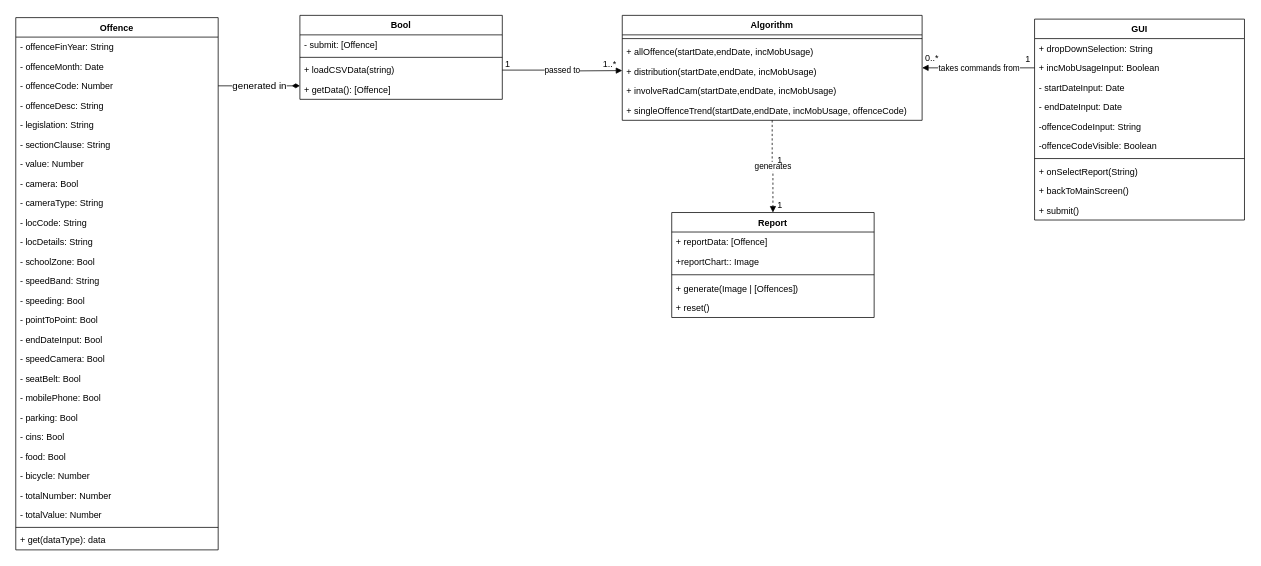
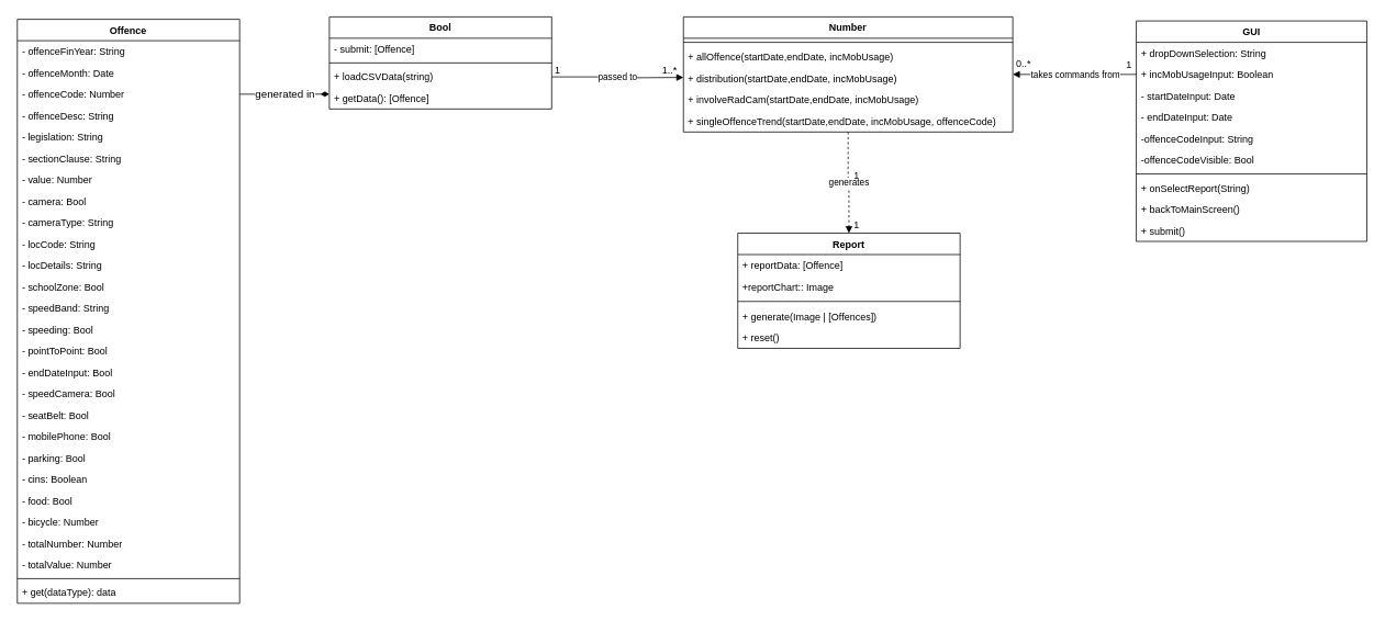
  <mxCell id="0" />
  <mxCell id="1" parent="0" />
  <mxCell id="2" value="Offence" style="swimlane;fontStyle=1;align=center;verticalAlign=top;childLayout=stackLayout;horizontal=1;startSize=26;horizontalStack=0;resizeParent=1;resizeParentMax=0;resizeLast=0;collapsible=1;marginBottom=0;" parent="1" vertex="1"><mxGeometry x="20" y="23" width="270" height="710" as="geometry" /></mxCell>
  <mxCell id="3" value="- offenceFinYear: String" style="text;strokeColor=none;fillColor=none;align=left;verticalAlign=top;spacingLeft=4;spacingRight=4;overflow=hidden;rotatable=0;points=[[0,0.5],[1,0.5]];portConstraint=eastwest;" parent="2" vertex="1"><mxGeometry y="26" width="270" height="26" as="geometry" /></mxCell>
  <mxCell id="4" value="- offenceMonth: Date" style="text;strokeColor=none;fillColor=none;align=left;verticalAlign=top;spacingLeft=4;spacingRight=4;overflow=hidden;rotatable=0;points=[[0,0.5],[1,0.5]];portConstraint=eastwest;" parent="2" vertex="1"><mxGeometry y="52" width="270" height="26" as="geometry" /></mxCell>
  <mxCell id="5" value="- offenceCode: Number" style="text;strokeColor=none;fillColor=none;align=left;verticalAlign=top;spacingLeft=4;spacingRight=4;overflow=hidden;rotatable=0;points=[[0,0.5],[1,0.5]];portConstraint=eastwest;" parent="2" vertex="1"><mxGeometry y="78" width="270" height="26" as="geometry" /></mxCell>
  <mxCell id="6" value="- offenceDesc: String" style="text;strokeColor=none;fillColor=none;align=left;verticalAlign=top;spacingLeft=4;spacingRight=4;overflow=hidden;rotatable=0;points=[[0,0.5],[1,0.5]];portConstraint=eastwest;" parent="2" vertex="1"><mxGeometry y="104" width="270" height="26" as="geometry" /></mxCell>
  <mxCell id="7" value="- legislation: String" style="text;strokeColor=none;fillColor=none;align=left;verticalAlign=top;spacingLeft=4;spacingRight=4;overflow=hidden;rotatable=0;points=[[0,0.5],[1,0.5]];portConstraint=eastwest;" parent="2" vertex="1"><mxGeometry y="130" width="270" height="26" as="geometry" /></mxCell>
  <mxCell id="8" value="- sectionClause: String" style="text;strokeColor=none;fillColor=none;align=left;verticalAlign=top;spacingLeft=4;spacingRight=4;overflow=hidden;rotatable=0;points=[[0,0.5],[1,0.5]];portConstraint=eastwest;" parent="2" vertex="1"><mxGeometry y="156" width="270" height="26" as="geometry" /></mxCell>
  <mxCell id="9" value="- value: Number" style="text;strokeColor=none;fillColor=none;align=left;verticalAlign=top;spacingLeft=4;spacingRight=4;overflow=hidden;rotatable=0;points=[[0,0.5],[1,0.5]];portConstraint=eastwest;" parent="2" vertex="1"><mxGeometry y="182" width="270" height="26" as="geometry" /></mxCell>
  <mxCell id="10" value="- camera: Bool" style="text;strokeColor=none;fillColor=none;align=left;verticalAlign=top;spacingLeft=4;spacingRight=4;overflow=hidden;rotatable=0;points=[[0,0.5],[1,0.5]];portConstraint=eastwest;" parent="2" vertex="1"><mxGeometry y="208" width="270" height="26" as="geometry" /></mxCell>
  <mxCell id="11" value="- cameraType: String" style="text;strokeColor=none;fillColor=none;align=left;verticalAlign=top;spacingLeft=4;spacingRight=4;overflow=hidden;rotatable=0;points=[[0,0.5],[1,0.5]];portConstraint=eastwest;" parent="2" vertex="1"><mxGeometry y="234" width="270" height="26" as="geometry" /></mxCell>
  <mxCell id="12" value="- locCode: String" style="text;strokeColor=none;fillColor=none;align=left;verticalAlign=top;spacingLeft=4;spacingRight=4;overflow=hidden;rotatable=0;points=[[0,0.5],[1,0.5]];portConstraint=eastwest;" parent="2" vertex="1"><mxGeometry y="260" width="270" height="26" as="geometry" /></mxCell>
  <mxCell id="13" value="- locDetails: String" style="text;strokeColor=none;fillColor=none;align=left;verticalAlign=top;spacingLeft=4;spacingRight=4;overflow=hidden;rotatable=0;points=[[0,0.5],[1,0.5]];portConstraint=eastwest;" parent="2" vertex="1"><mxGeometry y="286" width="270" height="26" as="geometry" /></mxCell>
  <mxCell id="14" value="- schoolZone: Bool" style="text;strokeColor=none;fillColor=none;align=left;verticalAlign=top;spacingLeft=4;spacingRight=4;overflow=hidden;rotatable=0;points=[[0,0.5],[1,0.5]];portConstraint=eastwest;" parent="2" vertex="1"><mxGeometry y="312" width="270" height="26" as="geometry" /></mxCell>
  <mxCell id="15" value="- speedBand: String" style="text;strokeColor=none;fillColor=none;align=left;verticalAlign=top;spacingLeft=4;spacingRight=4;overflow=hidden;rotatable=0;points=[[0,0.5],[1,0.5]];portConstraint=eastwest;" parent="2" vertex="1"><mxGeometry y="338" width="270" height="26" as="geometry" /></mxCell>
  <mxCell id="16" value="- speeding: Bool" style="text;strokeColor=none;fillColor=none;align=left;verticalAlign=top;spacingLeft=4;spacingRight=4;overflow=hidden;rotatable=0;points=[[0,0.5],[1,0.5]];portConstraint=eastwest;" parent="2" vertex="1"><mxGeometry y="364" width="270" height="26" as="geometry" /></mxCell>
  <mxCell id="17" value="- pointToPoint: Bool" style="text;strokeColor=none;fillColor=none;align=left;verticalAlign=top;spacingLeft=4;spacingRight=4;overflow=hidden;rotatable=0;points=[[0,0.5],[1,0.5]];portConstraint=eastwest;" parent="2" vertex="1"><mxGeometry y="390" width="270" height="26" as="geometry" /></mxCell>
  <mxCell id="18" value="- endDateInput: Bool" style="text;strokeColor=none;fillColor=none;align=left;verticalAlign=top;spacingLeft=4;spacingRight=4;overflow=hidden;rotatable=0;points=[[0,0.5],[1,0.5]];portConstraint=eastwest;" parent="2" vertex="1"><mxGeometry y="416" width="270" height="26" as="geometry" /></mxCell>
  <mxCell id="19" value="- speedCamera: Bool  " style="text;strokeColor=none;fillColor=none;align=left;verticalAlign=top;spacingLeft=4;spacingRight=4;overflow=hidden;rotatable=0;points=[[0,0.5],[1,0.5]];portConstraint=eastwest;" parent="2" vertex="1"><mxGeometry y="442" width="270" height="26" as="geometry" /></mxCell>
  <mxCell id="20" value="- seatBelt: Bool" style="text;strokeColor=none;fillColor=none;align=left;verticalAlign=top;spacingLeft=4;spacingRight=4;overflow=hidden;rotatable=0;points=[[0,0.5],[1,0.5]];portConstraint=eastwest;" parent="2" vertex="1"><mxGeometry y="468" width="270" height="26" as="geometry" /></mxCell>
  <mxCell id="21" value="- mobilePhone: Bool" style="text;strokeColor=none;fillColor=none;align=left;verticalAlign=top;spacingLeft=4;spacingRight=4;overflow=hidden;rotatable=0;points=[[0,0.5],[1,0.5]];portConstraint=eastwest;" parent="2" vertex="1"><mxGeometry y="494" width="270" height="26" as="geometry" /></mxCell>
  <mxCell id="22" value="- parking: Bool" style="text;strokeColor=none;fillColor=none;align=left;verticalAlign=top;spacingLeft=4;spacingRight=4;overflow=hidden;rotatable=0;points=[[0,0.5],[1,0.5]];portConstraint=eastwest;" parent="2" vertex="1"><mxGeometry y="520" width="270" height="26" as="geometry" /></mxCell>
- <mxCell id="23" value="- cins: Bool" style="text;strokeColor=none;fillColor=none;align=left;verticalAlign=top;spacingLeft=4;spacingRight=4;overflow=hidden;rotatable=0;points=[[0,0.5],[1,0.5]];portConstraint=eastwest;" parent="2" vertex="1"><mxGeometry y="546" width="270" height="26" as="geometry" /></mxCell>
+ <mxCell id="23" value="- cins: Boolean" style="text;strokeColor=none;fillColor=none;align=left;verticalAlign=top;spacingLeft=4;spacingRight=4;overflow=hidden;rotatable=0;points=[[0,0.5],[1,0.5]];portConstraint=eastwest;" parent="2" vertex="1"><mxGeometry y="546" width="270" height="26" as="geometry" /></mxCell>
  <mxCell id="24" value="- food: Bool" style="text;strokeColor=none;fillColor=none;align=left;verticalAlign=top;spacingLeft=4;spacingRight=4;overflow=hidden;rotatable=0;points=[[0,0.5],[1,0.5]];portConstraint=eastwest;" parent="2" vertex="1"><mxGeometry y="572" width="270" height="26" as="geometry" /></mxCell>
  <mxCell id="25" value="- bicycle: Number" style="text;strokeColor=none;fillColor=none;align=left;verticalAlign=top;spacingLeft=4;spacingRight=4;overflow=hidden;rotatable=0;points=[[0,0.5],[1,0.5]];portConstraint=eastwest;" parent="2" vertex="1"><mxGeometry y="598" width="270" height="26" as="geometry" /></mxCell>
  <mxCell id="26" value="- totalNumber: Number" style="text;strokeColor=none;fillColor=none;align=left;verticalAlign=top;spacingLeft=4;spacingRight=4;overflow=hidden;rotatable=0;points=[[0,0.5],[1,0.5]];portConstraint=eastwest;" parent="2" vertex="1"><mxGeometry y="624" width="270" height="26" as="geometry" /></mxCell>
  <mxCell id="27" value="- totalValue: Number" style="text;strokeColor=none;fillColor=none;align=left;verticalAlign=top;spacingLeft=4;spacingRight=4;overflow=hidden;rotatable=0;points=[[0,0.5],[1,0.5]];portConstraint=eastwest;" parent="2" vertex="1"><mxGeometry y="650" width="270" height="26" as="geometry" /></mxCell>
  <mxCell id="28" value="" style="line;strokeWidth=1;fillColor=none;align=left;verticalAlign=middle;spacingTop=-1;spacingLeft=3;spacingRight=3;rotatable=0;labelPosition=right;points=[];portConstraint=eastwest;" parent="2" vertex="1"><mxGeometry y="676" width="270" height="8" as="geometry" /></mxCell>
  <mxCell id="29" value="+ get(dataType): data" style="text;strokeColor=none;fillColor=none;align=left;verticalAlign=top;spacingLeft=4;spacingRight=4;overflow=hidden;rotatable=0;points=[[0,0.5],[1,0.5]];portConstraint=eastwest;" parent="2" vertex="1"><mxGeometry y="684" width="270" height="26" as="geometry" /></mxCell>
  <mxCell id="30" value="Bool" style="swimlane;fontStyle=1;align=center;verticalAlign=top;childLayout=stackLayout;horizontal=1;startSize=26;horizontalStack=0;resizeParent=1;resizeParentMax=0;resizeLast=0;collapsible=1;marginBottom=0;" parent="1" vertex="1"><mxGeometry x="399" y="20" width="270" height="112" as="geometry" /></mxCell>
  <mxCell id="31" value="- submit: [Offence]" style="text;strokeColor=none;fillColor=none;align=left;verticalAlign=top;spacingLeft=4;spacingRight=4;overflow=hidden;rotatable=0;points=[[0,0.5],[1,0.5]];portConstraint=eastwest;" parent="30" vertex="1"><mxGeometry y="26" width="270" height="26" as="geometry" /></mxCell>
  <mxCell id="32" value="" style="line;strokeWidth=1;fillColor=none;align=left;verticalAlign=middle;spacingTop=-1;spacingLeft=3;spacingRight=3;rotatable=0;labelPosition=right;points=[];portConstraint=eastwest;" parent="30" vertex="1"><mxGeometry y="52" width="270" height="8" as="geometry" /></mxCell>
  <mxCell id="33" value="+ loadCSVData(string)" style="text;strokeColor=none;fillColor=none;align=left;verticalAlign=top;spacingLeft=4;spacingRight=4;overflow=hidden;rotatable=0;points=[[0,0.5],[1,0.5]];portConstraint=eastwest;" parent="30" vertex="1"><mxGeometry y="60" width="270" height="26" as="geometry" /></mxCell>
  <mxCell id="34" value="+ getData(): [Offence]" style="text;strokeColor=none;fillColor=none;align=left;verticalAlign=top;spacingLeft=4;spacingRight=4;overflow=hidden;rotatable=0;points=[[0,0.5],[1,0.5]];portConstraint=eastwest;" parent="30" vertex="1"><mxGeometry y="86" width="270" height="26" as="geometry" /></mxCell>
  <mxCell id="35" value="GUI" style="swimlane;fontStyle=1;align=center;verticalAlign=top;childLayout=stackLayout;horizontal=1;startSize=26;horizontalStack=0;resizeParent=1;resizeParentMax=0;resizeLast=0;collapsible=1;marginBottom=0;" parent="1" vertex="1"><mxGeometry x="1379" y="25" width="280" height="268" as="geometry" /></mxCell>
  <mxCell id="36" value="+ dropDownSelection: String" style="text;strokeColor=none;fillColor=none;align=left;verticalAlign=top;spacingLeft=4;spacingRight=4;overflow=hidden;rotatable=0;points=[[0,0.5],[1,0.5]];portConstraint=eastwest;" parent="35" vertex="1"><mxGeometry y="26" width="280" height="26" as="geometry" /></mxCell>
  <mxCell id="37" value="+ incMobUsageInput: Boolean" style="text;strokeColor=none;fillColor=none;align=left;verticalAlign=top;spacingLeft=4;spacingRight=4;overflow=hidden;rotatable=0;points=[[0,0.5],[1,0.5]];portConstraint=eastwest;" parent="35" vertex="1"><mxGeometry y="52" width="280" height="26" as="geometry" /></mxCell>
  <mxCell id="38" value="- startDateInput: Date" style="text;strokeColor=none;fillColor=none;align=left;verticalAlign=top;spacingLeft=4;spacingRight=4;overflow=hidden;rotatable=0;points=[[0,0.5],[1,0.5]];portConstraint=eastwest;" parent="35" vertex="1"><mxGeometry y="78" width="280" height="26" as="geometry" /></mxCell>
  <mxCell id="39" value="- endDateInput: Date" style="text;strokeColor=none;fillColor=none;align=left;verticalAlign=top;spacingLeft=4;spacingRight=4;overflow=hidden;rotatable=0;points=[[0,0.5],[1,0.5]];portConstraint=eastwest;" parent="35" vertex="1"><mxGeometry y="104" width="280" height="26" as="geometry" /></mxCell>
  <mxCell id="40" value="-offenceCodeInput: String" style="text;strokeColor=none;fillColor=none;align=left;verticalAlign=top;spacingLeft=4;spacingRight=4;overflow=hidden;rotatable=0;points=[[0,0.5],[1,0.5]];portConstraint=eastwest;" parent="35" vertex="1"><mxGeometry y="130" width="280" height="26" as="geometry" /></mxCell>
- <mxCell id="41" value="-offenceCodeVisible: Boolean" style="text;strokeColor=none;fillColor=none;align=left;verticalAlign=top;spacingLeft=4;spacingRight=4;overflow=hidden;rotatable=0;points=[[0,0.5],[1,0.5]];portConstraint=eastwest;" parent="35" vertex="1"><mxGeometry y="156" width="280" height="26" as="geometry" /></mxCell>
+ <mxCell id="41" value="-offenceCodeVisible: Bool" style="text;strokeColor=none;fillColor=none;align=left;verticalAlign=top;spacingLeft=4;spacingRight=4;overflow=hidden;rotatable=0;points=[[0,0.5],[1,0.5]];portConstraint=eastwest;" parent="35" vertex="1"><mxGeometry y="156" width="280" height="26" as="geometry" /></mxCell>
  <mxCell id="42" value="" style="line;strokeWidth=1;fillColor=none;align=left;verticalAlign=middle;spacingTop=-1;spacingLeft=3;spacingRight=3;rotatable=0;labelPosition=right;points=[];portConstraint=eastwest;" parent="35" vertex="1"><mxGeometry y="182" width="280" height="8" as="geometry" /></mxCell>
  <mxCell id="43" value="+ onSelectReport(String)" style="text;strokeColor=none;fillColor=none;align=left;verticalAlign=top;spacingLeft=4;spacingRight=4;overflow=hidden;rotatable=0;points=[[0,0.5],[1,0.5]];portConstraint=eastwest;" parent="35" vertex="1"><mxGeometry y="190" width="280" height="26" as="geometry" /></mxCell>
  <mxCell id="44" value="+ backToMainScreen()" style="text;strokeColor=none;fillColor=none;align=left;verticalAlign=top;spacingLeft=4;spacingRight=4;overflow=hidden;rotatable=0;points=[[0,0.5],[1,0.5]];portConstraint=eastwest;" parent="35" vertex="1"><mxGeometry y="216" width="280" height="26" as="geometry" /></mxCell>
  <mxCell id="45" value="+ submit()" style="text;strokeColor=none;fillColor=none;align=left;verticalAlign=top;spacingLeft=4;spacingRight=4;overflow=hidden;rotatable=0;points=[[0,0.5],[1,0.5]];portConstraint=eastwest;" parent="35" vertex="1"><mxGeometry y="242" width="280" height="26" as="geometry" /></mxCell>
  <mxCell id="46" value="generates" style="edgeStyle=orthogonalEdgeStyle;rounded=0;orthogonalLoop=1;jettySize=auto;html=1;entryX=0.5;entryY=0;entryDx=0;entryDy=0;endArrow=block;endFill=1;endSize=6;dashed=1;" parent="1" source="47" target="53" edge="1"><mxGeometry relative="1" as="geometry" /></mxCell>
- <mxCell id="47" value="Algorithm" style="swimlane;fontStyle=1;align=center;verticalAlign=top;childLayout=stackLayout;horizontal=1;startSize=26;horizontalStack=0;resizeParent=1;resizeParentMax=0;resizeLast=0;collapsible=1;marginBottom=0;" parent="1" vertex="1"><mxGeometry x="829" y="20" width="400" height="140" as="geometry" /></mxCell>
+ <mxCell id="47" value="Number" style="swimlane;fontStyle=1;align=center;verticalAlign=top;childLayout=stackLayout;horizontal=1;startSize=26;horizontalStack=0;resizeParent=1;resizeParentMax=0;resizeLast=0;collapsible=1;marginBottom=0;" parent="1" vertex="1"><mxGeometry x="829" y="20" width="400" height="140" as="geometry" /></mxCell>
  <mxCell id="48" value="" style="line;strokeWidth=1;fillColor=none;align=left;verticalAlign=middle;spacingTop=-1;spacingLeft=3;spacingRight=3;rotatable=0;labelPosition=right;points=[];portConstraint=eastwest;" parent="47" vertex="1"><mxGeometry y="26" width="400" height="10" as="geometry" /></mxCell>
  <mxCell id="49" value="+ allOffence(startDate,endDate, incMobUsage)" style="text;strokeColor=none;fillColor=none;align=left;verticalAlign=top;spacingLeft=4;spacingRight=4;overflow=hidden;rotatable=0;points=[[0,0.5],[1,0.5]];portConstraint=eastwest;" parent="47" vertex="1"><mxGeometry y="36" width="400" height="26" as="geometry" /></mxCell>
  <mxCell id="50" value="+ distribution(startDate,endDate, incMobUsage)" style="text;strokeColor=none;fillColor=none;align=left;verticalAlign=top;spacingLeft=4;spacingRight=4;overflow=hidden;rotatable=0;points=[[0,0.5],[1,0.5]];portConstraint=eastwest;" parent="47" vertex="1"><mxGeometry y="62" width="400" height="26" as="geometry" /></mxCell>
  <mxCell id="51" value="+ involveRadCam(startDate,endDate, incMobUsage)" style="text;strokeColor=none;fillColor=none;align=left;verticalAlign=top;spacingLeft=4;spacingRight=4;overflow=hidden;rotatable=0;points=[[0,0.5],[1,0.5]];portConstraint=eastwest;" parent="47" vertex="1"><mxGeometry y="88" width="400" height="26" as="geometry" /></mxCell>
  <mxCell id="52" value="+ singleOffenceTrend(startDate,endDate, incMobUsage, offenceCode)" style="text;strokeColor=none;fillColor=none;align=left;verticalAlign=top;spacingLeft=4;spacingRight=4;overflow=hidden;rotatable=0;points=[[0,0.5],[1,0.5]];portConstraint=eastwest;" parent="47" vertex="1"><mxGeometry y="114" width="400" height="26" as="geometry" /></mxCell>
  <mxCell id="53" value="Report" style="swimlane;fontStyle=1;align=center;verticalAlign=top;childLayout=stackLayout;horizontal=1;startSize=26;horizontalStack=0;resizeParent=1;resizeParentMax=0;resizeLast=0;collapsible=1;marginBottom=0;" parent="1" vertex="1"><mxGeometry x="895" y="283" width="270" height="140" as="geometry" /></mxCell>
  <mxCell id="54" value="+ reportData: [Offence]" style="text;strokeColor=none;fillColor=none;align=left;verticalAlign=top;spacingLeft=4;spacingRight=4;overflow=hidden;rotatable=0;points=[[0,0.5],[1,0.5]];portConstraint=eastwest;" parent="53" vertex="1"><mxGeometry y="26" width="270" height="26" as="geometry" /></mxCell>
  <mxCell id="55" value="+reportChart:: Image" style="text;strokeColor=none;fillColor=none;align=left;verticalAlign=top;spacingLeft=4;spacingRight=4;overflow=hidden;rotatable=0;points=[[0,0.5],[1,0.5]];portConstraint=eastwest;" parent="53" vertex="1"><mxGeometry y="52" width="270" height="26" as="geometry" /></mxCell>
  <mxCell id="56" value="" style="line;strokeWidth=1;fillColor=none;align=left;verticalAlign=middle;spacingTop=-1;spacingLeft=3;spacingRight=3;rotatable=0;labelPosition=right;points=[];portConstraint=eastwest;" parent="53" vertex="1"><mxGeometry y="78" width="270" height="10" as="geometry" /></mxCell>
  <mxCell id="57" value="+ generate(Image | [Offences])" style="text;strokeColor=none;fillColor=none;align=left;verticalAlign=top;spacingLeft=4;spacingRight=4;overflow=hidden;rotatable=0;points=[[0,0.5],[1,0.5]];portConstraint=eastwest;" parent="53" vertex="1"><mxGeometry y="88" width="270" height="26" as="geometry" /></mxCell>
  <mxCell id="58" value="+ reset()" style="text;strokeColor=none;fillColor=none;align=left;verticalAlign=top;spacingLeft=4;spacingRight=4;overflow=hidden;rotatable=0;points=[[0,0.5],[1,0.5]];portConstraint=eastwest;" parent="53" vertex="1"><mxGeometry y="114" width="270" height="26" as="geometry" /></mxCell>
  <mxCell id="59" value="passed to" style="edgeStyle=orthogonalEdgeStyle;rounded=0;orthogonalLoop=1;jettySize=auto;html=1;exitX=1;exitY=0.5;exitDx=0;exitDy=0;endArrow=block;endFill=1;endSize=6;" parent="1" source="33" edge="1"><mxGeometry relative="1" as="geometry"><mxPoint x="829" y="93.667" as="targetPoint" /></mxGeometry></mxCell>
  <mxCell id="60" value="takes commands from" style="edgeStyle=orthogonalEdgeStyle;rounded=0;orthogonalLoop=1;jettySize=auto;html=1;exitX=0;exitY=0.5;exitDx=0;exitDy=0;endArrow=block;endFill=1;endSize=6;" parent="1" source="37" edge="1"><mxGeometry relative="1" as="geometry"><mxPoint x="1229" y="90" as="targetPoint" /></mxGeometry></mxCell>
  <mxCell id="61" value="generated in" style="edgeStyle=orthogonalEdgeStyle;rounded=0;orthogonalLoop=1;jettySize=auto;html=1;exitX=1;exitY=0.5;exitDx=0;exitDy=0;fontSize=13;endArrow=diamondThin;endFill=1;startSize=8;endSize=8;sourcePerimeterSpacing=6;targetPerimeterSpacing=6;strokeWidth=1;" parent="1" source="5" edge="1"><mxGeometry relative="1" as="geometry"><mxPoint x="399" y="114" as="targetPoint" /><Array as="points"><mxPoint x="399" y="114" /></Array></mxGeometry></mxCell>
  <mxCell id="62" value="1" style="text;html=1;align=center;verticalAlign=middle;resizable=0;points=[];autosize=1;strokeColor=none;fillColor=none;" parent="1" vertex="1"><mxGeometry x="666" y="75" width="20" height="20" as="geometry" /></mxCell>
  <mxCell id="63" value="1..*" style="text;html=1;align=center;verticalAlign=middle;resizable=0;points=[];autosize=1;strokeColor=none;fillColor=none;" parent="1" vertex="1"><mxGeometry x="797" y="76" width="30" height="20" as="geometry" /></mxCell>
  <mxCell id="64" value="1" style="text;html=1;align=center;verticalAlign=middle;resizable=0;points=[];autosize=1;strokeColor=none;fillColor=none;" parent="1" vertex="1"><mxGeometry x="1029" y="204" width="20" height="20" as="geometry" /></mxCell>
  <mxCell id="65" value="1" style="text;html=1;align=center;verticalAlign=middle;resizable=0;points=[];autosize=1;strokeColor=none;fillColor=none;" parent="1" vertex="1"><mxGeometry x="1029" y="263" width="20" height="20" as="geometry" /></mxCell>
  <mxCell id="66" value="1" style="text;html=1;align=center;verticalAlign=middle;resizable=0;points=[];autosize=1;strokeColor=none;fillColor=none;" parent="1" vertex="1"><mxGeometry x="1360" y="69" width="20" height="20" as="geometry" /></mxCell>
  <mxCell id="67" value="0..*" style="text;html=1;align=center;verticalAlign=middle;resizable=0;points=[];autosize=1;strokeColor=none;fillColor=none;" parent="1" vertex="1"><mxGeometry x="1227" y="67" width="30" height="20" as="geometry" /></mxCell>
